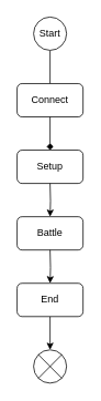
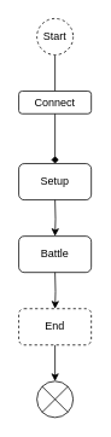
  <mxCell id="0" />
  <mxCell id="1" parent="0" />
  <mxCell id="2" style="edgeStyle=orthogonalEdgeStyle;rounded=0;orthogonalLoop=1;jettySize=auto;html=1;exitX=0.5;exitY=1;exitDx=0;exitDy=0;entryX=0.5;entryY=0;entryDx=0;entryDy=0;endArrow=none;" parent="1" source="3" target="4" edge="1"><mxGeometry relative="1" as="geometry" /></mxCell>
- <mxCell id="3" value="Start" style="ellipse;whiteSpace=wrap;html=1;aspect=fixed;" parent="1" vertex="1"><mxGeometry x="40" y="20" width="40" height="40" as="geometry" /></mxCell>
- <mxCell id="4" value="Connect" style="rounded=1;whiteSpace=wrap;html=1;" parent="1" vertex="1"><mxGeometry x="20" y="100" width="80" height="40" as="geometry" /></mxCell>
+ <mxCell id="3" value="Start" style="ellipse;whiteSpace=wrap;html=1;aspect=fixed;dashed=1;" parent="1" vertex="1"><mxGeometry x="40" y="20" width="40" height="40" as="geometry" /></mxCell>
+ <mxCell id="4" value="Connect" style="rounded=1;whiteSpace=wrap;html=1;" parent="1" vertex="1"><mxGeometry x="20" y="100" width="80" height="25" as="geometry" /></mxCell>
  <mxCell id="5" style="edgeStyle=orthogonalEdgeStyle;rounded=0;orthogonalLoop=1;jettySize=auto;html=1;exitX=0.5;exitY=1;exitDx=0;exitDy=0;entryX=0.5;entryY=0;entryDx=0;entryDy=0;endArrow=diamond;" parent="1" source="4" target="6" edge="1"><mxGeometry relative="1" as="geometry"><mxPoint x="-80" y="280" as="sourcePoint" /></mxGeometry></mxCell>
  <mxCell id="6" value="Setup" style="rounded=1;whiteSpace=wrap;html=1;" parent="1" vertex="1"><mxGeometry x="20" y="180" width="80" height="40" as="geometry" /></mxCell>
  <mxCell id="7" style="edgeStyle=orthogonalEdgeStyle;rounded=0;orthogonalLoop=1;jettySize=auto;html=1;exitX=0.5;exitY=1;exitDx=0;exitDy=0;entryX=0.5;entryY=0;entryDx=0;entryDy=0;entryPerimeter=0;" parent="1" source="12" target="8" edge="1"><mxGeometry relative="1" as="geometry"><mxPoint x="200" y="440" as="sourcePoint" /></mxGeometry></mxCell>
  <mxCell id="8" value="" style="verticalLabelPosition=bottom;verticalAlign=top;html=1;shape=mxgraph.flowchart.or;" parent="1" vertex="1"><mxGeometry x="40" y="420" width="40" height="40" as="geometry" /></mxCell>
  <mxCell id="9" style="edgeStyle=orthogonalEdgeStyle;rounded=0;orthogonalLoop=1;jettySize=auto;html=1;exitX=0.5;exitY=1;exitDx=0;exitDy=0;entryX=0.5;entryY=0;entryDx=0;entryDy=0;" parent="1" target="10" edge="1"><mxGeometry relative="1" as="geometry"><mxPoint x="60" y="220" as="sourcePoint" /></mxGeometry></mxCell>
  <mxCell id="10" value="Battle" style="rounded=1;whiteSpace=wrap;html=1;" parent="1" vertex="1"><mxGeometry x="20" y="260" width="80" height="40" as="geometry" /></mxCell>
  <mxCell id="11" style="edgeStyle=orthogonalEdgeStyle;rounded=0;orthogonalLoop=1;jettySize=auto;html=1;exitX=0.5;exitY=1;exitDx=0;exitDy=0;entryX=0.5;entryY=0;entryDx=0;entryDy=0;" parent="1" target="12" edge="1"><mxGeometry relative="1" as="geometry"><mxPoint x="60" y="300" as="sourcePoint" /></mxGeometry></mxCell>
- <mxCell id="12" value="End" style="rounded=1;whiteSpace=wrap;html=1;" parent="1" vertex="1"><mxGeometry x="20" y="340" width="80" height="40" as="geometry" /></mxCell>
+ <mxCell id="12" value="End" style="rounded=1;whiteSpace=wrap;html=1;dashed=1;" parent="1" vertex="1"><mxGeometry x="20" y="340" width="80" height="40" as="geometry" /></mxCell>
